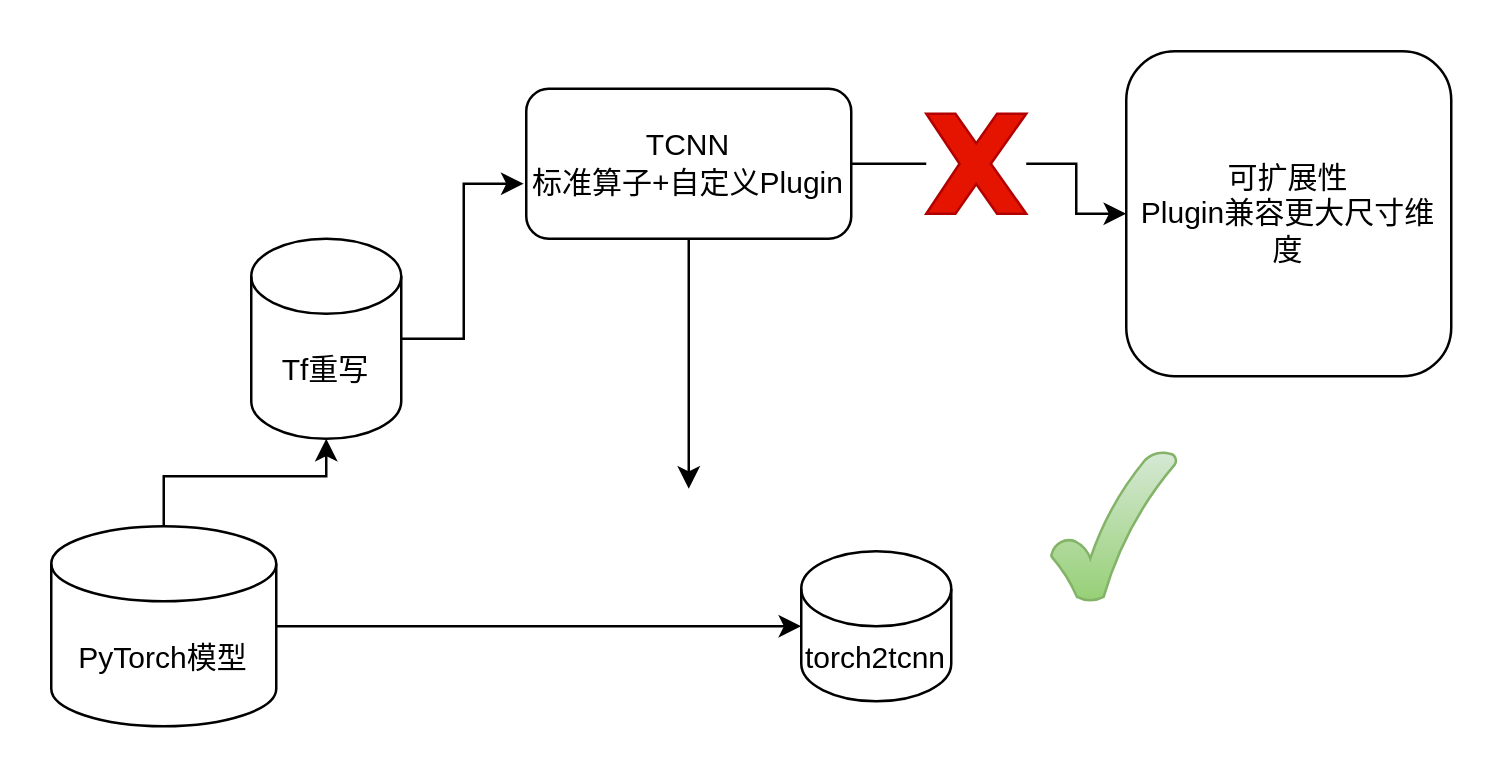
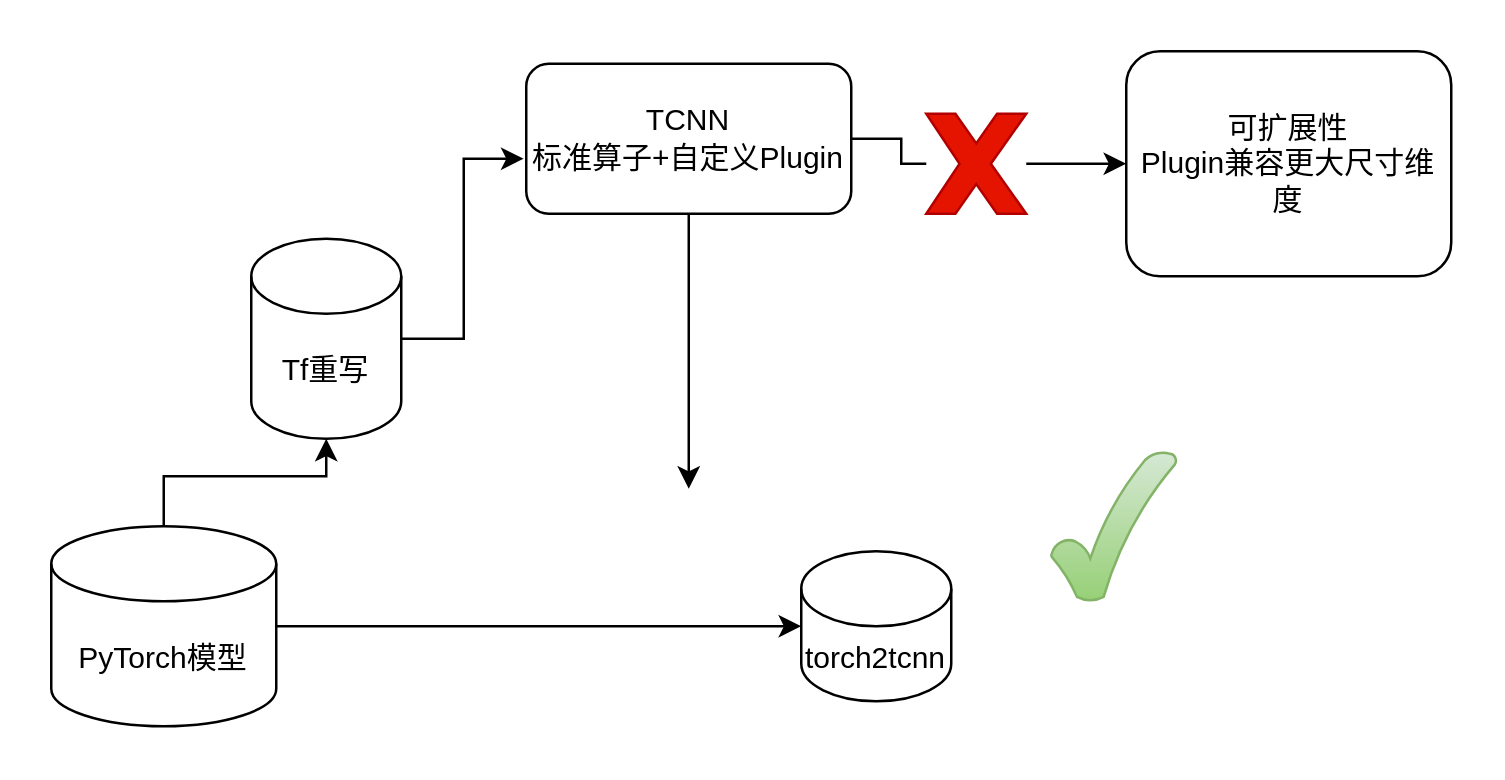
  <mxCell id="0" />
  <mxCell id="1" parent="0" />
  <mxCell id="2" style="edgeStyle=orthogonalEdgeStyle;rounded=0;orthogonalLoop=1;jettySize=auto;html=1;entryX=0;entryY=0.5;entryDx=0;entryDy=0;startArrow=none;" edge="1" parent="1" source="6" target="5"><mxGeometry relative="1" as="geometry"><mxPoint x="420" y="65" as="targetPoint" /></mxGeometry></mxCell>
  <mxCell id="3" style="edgeStyle=orthogonalEdgeStyle;rounded=0;orthogonalLoop=1;jettySize=auto;html=1;" edge="1" parent="1" source="4"><mxGeometry relative="1" as="geometry"><mxPoint x="275" y="195" as="targetPoint" /></mxGeometry></mxCell>
- <mxCell id="4" value="TCNN&lt;br&gt;标准算子+自定义Plugin" style="rounded=1;whiteSpace=wrap;html=1;" vertex="1" parent="1"><mxGeometry x="210" y="35" width="130" height="60" as="geometry" /></mxCell>
- <mxCell id="5" value="可扩展性&lt;br&gt;Plugin兼容更大尺寸维度" style="rounded=1;whiteSpace=wrap;html=1;" vertex="1" parent="1"><mxGeometry x="450" y="20" width="130" height="130" as="geometry" /></mxCell>
+ <mxCell id="4" value="TCNN&lt;br&gt;标准算子+自定义Plugin" style="rounded=1;whiteSpace=wrap;html=1;" vertex="1" parent="1"><mxGeometry x="210" y="25" width="130" height="60" as="geometry" /></mxCell>
+ <mxCell id="5" value="可扩展性&lt;br&gt;Plugin兼容更大尺寸维度" style="rounded=1;whiteSpace=wrap;html=1;" vertex="1" parent="1"><mxGeometry x="450" y="20" width="130" height="90" as="geometry" /></mxCell>
  <mxCell id="6" value="" style="verticalLabelPosition=bottom;verticalAlign=top;html=1;shape=mxgraph.basic.x;fillColor=#e51400;strokeColor=#B20000;fontColor=#ffffff;" vertex="1" parent="1"><mxGeometry x="370" y="45" width="40" height="40" as="geometry" /></mxCell>
  <mxCell id="7" value="" style="edgeStyle=orthogonalEdgeStyle;rounded=0;orthogonalLoop=1;jettySize=auto;html=1;entryX=0;entryY=0.5;entryDx=0;entryDy=0;endArrow=none;" edge="1" parent="1" source="4" target="6"><mxGeometry relative="1" as="geometry"><mxPoint x="450" y="65" as="targetPoint" /><mxPoint x="340" y="65" as="sourcePoint" /></mxGeometry></mxCell>
  <mxCell id="8" value="" style="edgeStyle=orthogonalEdgeStyle;rounded=0;orthogonalLoop=1;jettySize=auto;html=1;" edge="1" parent="1" source="10" target="12"><mxGeometry relative="1" as="geometry" /></mxCell>
  <mxCell id="9" style="edgeStyle=orthogonalEdgeStyle;rounded=0;orthogonalLoop=1;jettySize=auto;html=1;" edge="1" parent="1" source="10"><mxGeometry relative="1" as="geometry"><mxPoint x="320" y="250" as="targetPoint" /></mxGeometry></mxCell>
  <mxCell id="10" value="PyTorch模型" style="shape=cylinder3;whiteSpace=wrap;html=1;boundedLbl=1;backgroundOutline=1;size=15;" vertex="1" parent="1"><mxGeometry x="20" y="210" width="90" height="80" as="geometry" /></mxCell>
  <mxCell id="11" style="edgeStyle=orthogonalEdgeStyle;rounded=0;orthogonalLoop=1;jettySize=auto;html=1;entryX=-0.008;entryY=0.633;entryDx=0;entryDy=0;entryPerimeter=0;" edge="1" parent="1" source="12" target="4"><mxGeometry relative="1" as="geometry" /></mxCell>
  <mxCell id="12" value="Tf重写" style="shape=cylinder3;whiteSpace=wrap;html=1;boundedLbl=1;backgroundOutline=1;size=15;" vertex="1" parent="1"><mxGeometry x="100" y="95" width="60" height="80" as="geometry" /></mxCell>
  <mxCell id="13" value="torch2tcnn" style="shape=cylinder3;whiteSpace=wrap;html=1;boundedLbl=1;backgroundOutline=1;size=15;" vertex="1" parent="1"><mxGeometry x="320" y="220" width="60" height="60" as="geometry" /></mxCell>
  <mxCell id="14" value="" style="verticalLabelPosition=bottom;verticalAlign=top;html=1;shape=mxgraph.basic.tick;fillColor=#d5e8d4;gradientColor=#97d077;strokeColor=#82b366;" vertex="1" parent="1"><mxGeometry x="420" y="180" width="50" height="60" as="geometry" /></mxCell>
